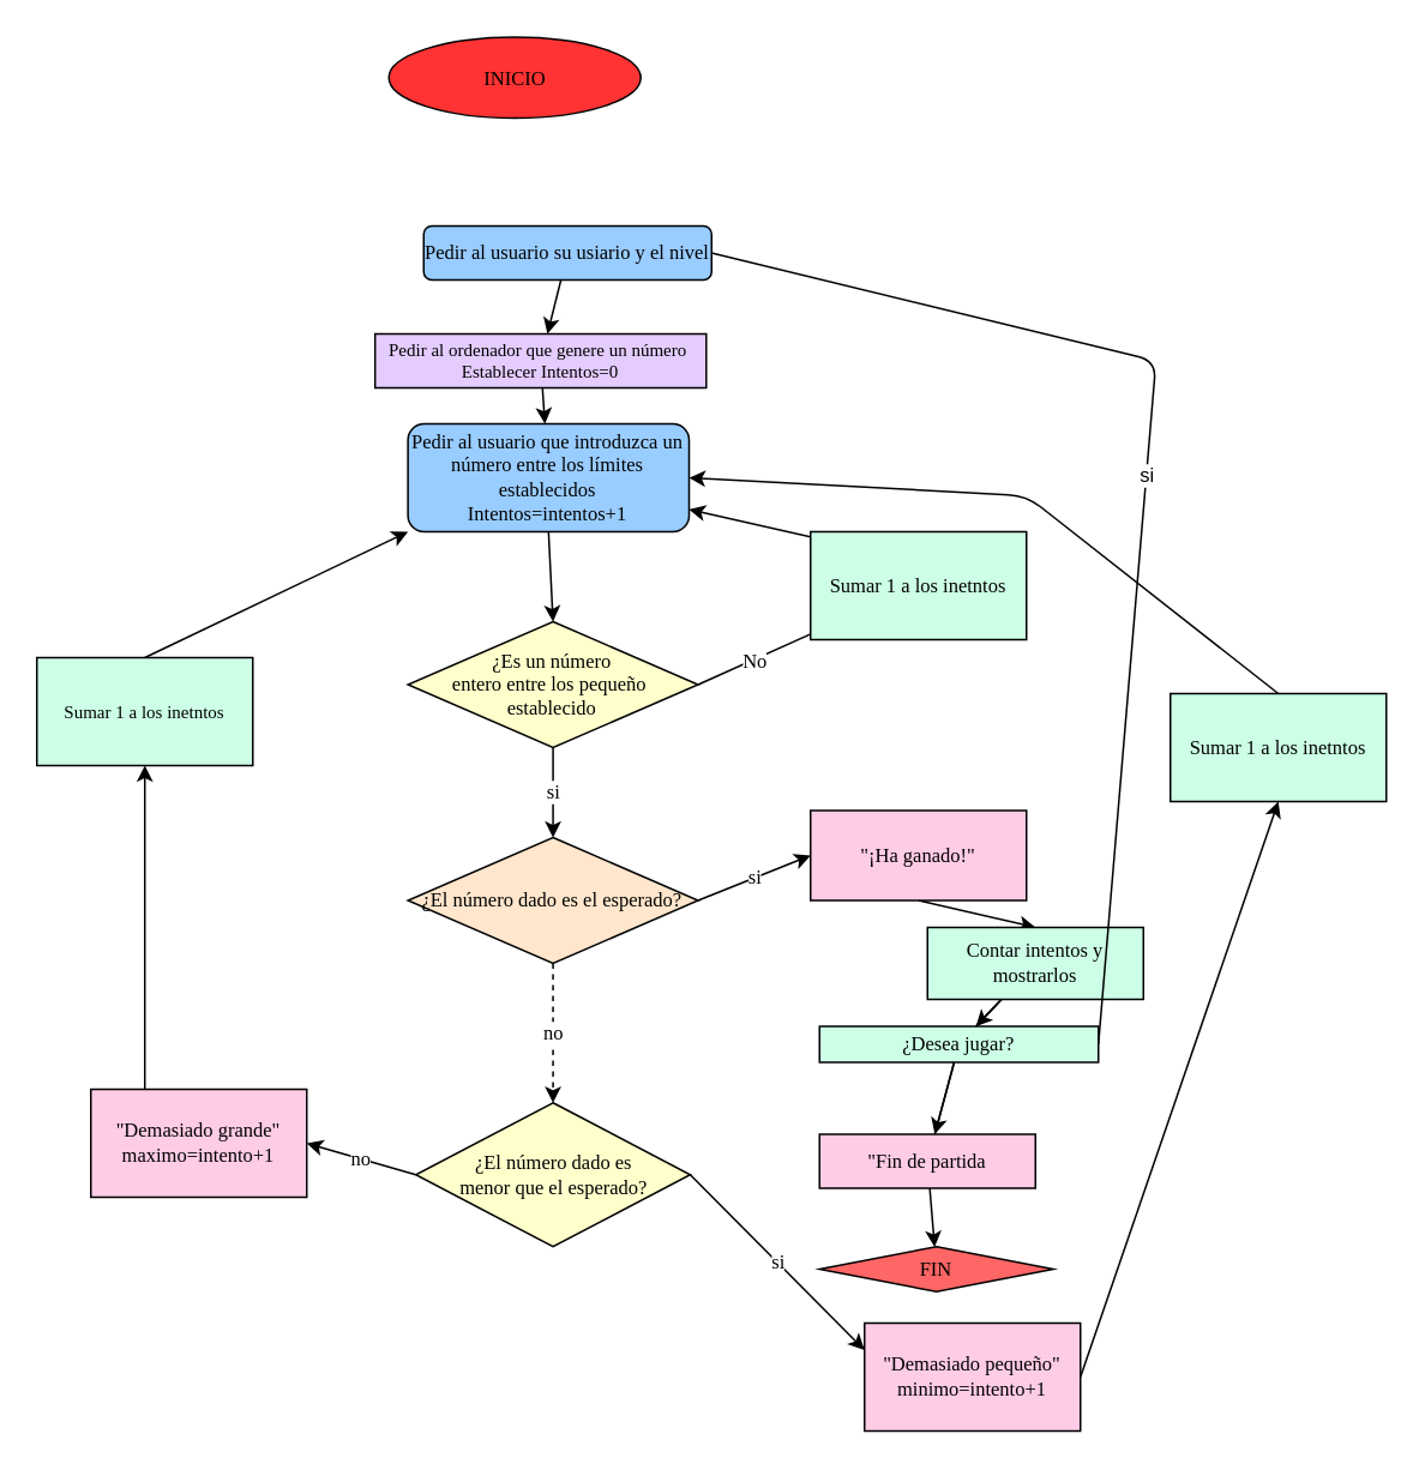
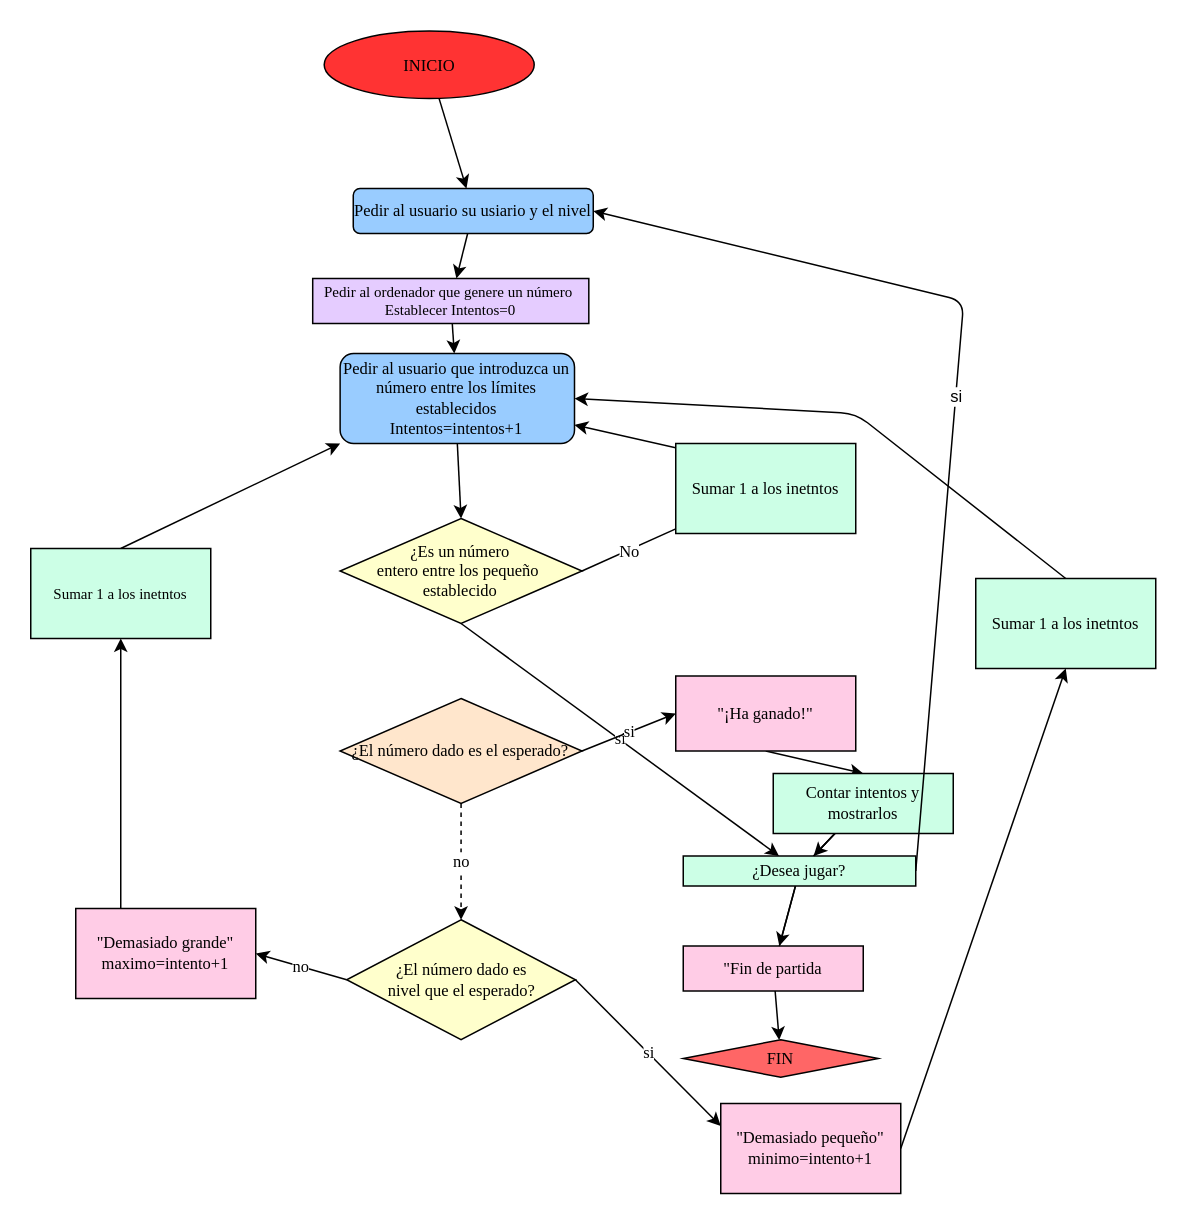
  <mxCell id="0" />
  <mxCell id="1" parent="0" />
- <mxCell id="2" value="si" style="edgeStyle=none;html=1;entryX=0.5;entryY=0;entryDx=0;entryDy=0;exitX=0.5;exitY=1;exitDx=0;exitDy=0;fontSize=11;fontFamily=Times New Roman;" parent="1" source="4" target="5" edge="1"><mxGeometry relative="1" as="geometry"><mxPoint x="305" y="435" as="sourcePoint" /></mxGeometry></mxCell>
+ <mxCell id="2" value="si" style="edgeStyle=none;html=1;exitX=0.5;exitY=1;exitDx=0;exitDy=0;fontSize=11;fontFamily=Times New Roman;" parent="1" source="4" target="40" edge="1"><mxGeometry relative="1" as="geometry"><mxPoint x="305" y="435" as="sourcePoint" /></mxGeometry></mxCell>
  <mxCell id="3" value="Pedir al usuario que introduzca un número entre los límites establecidos&lt;br&gt;Intentos=intentos+1" style="rounded=1;whiteSpace=wrap;html=1;fontSize=11;fontFamily=Times New Roman;fillColor=#99CCFF;" parent="1" vertex="1"><mxGeometry x="226.25" y="235" width="156.25" height="60" as="geometry" /></mxCell>
  <mxCell id="4" value="¿Es un número &lt;br&gt;entero entre los pequeño&amp;nbsp;&lt;br&gt;establecido" style="rhombus;whiteSpace=wrap;html=1;fontSize=11;fontFamily=Times New Roman;fillColor=#FFFFCC;" parent="1" vertex="1"><mxGeometry x="226.25" y="345" width="161.25" height="70" as="geometry" /></mxCell>
  <mxCell id="5" value="¿El número dado es el esperado?" style="rhombus;whiteSpace=wrap;html=1;fontSize=11;fontFamily=Times New Roman;fillColor=#ffe6cc;" parent="1" vertex="1"><mxGeometry x="226.25" y="465" width="161.25" height="70" as="geometry" /></mxCell>
- <mxCell id="6" value="¿El número dado es &lt;br&gt;menor que el esperado?" style="rhombus;whiteSpace=wrap;html=1;fontSize=11;fontFamily=Times New Roman;fillColor=#FFFFCC;" parent="1" vertex="1"><mxGeometry x="230.63" y="612.5" width="152.5" height="80" as="geometry" /></mxCell>
+ <mxCell id="6" value="¿El número dado es &lt;br&gt;nivel que el esperado?" style="rhombus;whiteSpace=wrap;html=1;fontSize=11;fontFamily=Times New Roman;fillColor=#FFFFCC;" parent="1" vertex="1"><mxGeometry x="230.63" y="612.5" width="152.5" height="80" as="geometry" /></mxCell>
  <mxCell id="7" value="&quot;Demasiado grande&quot;&lt;br&gt;maximo=intento+1" style="rounded=0;whiteSpace=wrap;html=1;fontSize=11;fontFamily=Times New Roman;fillColor=#FFCCE6;" parent="1" vertex="1"><mxGeometry x="50" y="605" width="120" height="60" as="geometry" /></mxCell>
  <mxCell id="8" style="edgeStyle=none;html=1;exitX=1;exitY=0.5;exitDx=0;exitDy=0;entryX=0.5;entryY=1;entryDx=0;entryDy=0;fontSize=11;fontFamily=Times New Roman;" parent="1" source="9" target="22" edge="1"><mxGeometry relative="1" as="geometry" /></mxCell>
  <mxCell id="9" value="&quot;Demasiado pequeño&quot;&lt;br&gt;minimo=intento+1" style="rounded=0;whiteSpace=wrap;html=1;fontSize=11;fontFamily=Times New Roman;fillColor=#FFCCE6;" parent="1" vertex="1"><mxGeometry x="480" y="735" width="120" height="60" as="geometry" /></mxCell>
  <mxCell id="10" style="edgeStyle=none;html=1;exitX=0.5;exitY=1;exitDx=0;exitDy=0;entryX=0.5;entryY=0;entryDx=0;entryDy=0;fontSize=11;fontFamily=Times New Roman;" parent="1" source="11" target="21" edge="1"><mxGeometry relative="1" as="geometry"><mxPoint x="510" y="595" as="targetPoint" /></mxGeometry></mxCell>
  <mxCell id="11" value="&quot;¡Ha ganado!&quot;" style="rounded=0;whiteSpace=wrap;html=1;fontSize=11;fontFamily=Times New Roman;fillColor=#FFCCE6;" parent="1" vertex="1"><mxGeometry x="450" y="450" width="120" height="50" as="geometry" /></mxCell>
  <mxCell id="12" value="" style="endArrow=classic;html=1;exitX=0.5;exitY=1;exitDx=0;exitDy=0;entryX=0.5;entryY=0;entryDx=0;entryDy=0;fontSize=11;fontFamily=Times New Roman;" parent="1" source="3" target="4" edge="1"><mxGeometry relative="1" as="geometry"><mxPoint x="430" y="325" as="sourcePoint" /><mxPoint x="530" y="325" as="targetPoint" /></mxGeometry></mxCell>
  <mxCell id="13" value="" style="endArrow=classic;html=1;exitX=1;exitY=0.5;exitDx=0;exitDy=0;startArrow=none;fontSize=11;fontFamily=Times New Roman;" parent="1" source="27" target="3" edge="1"><mxGeometry relative="1" as="geometry"><mxPoint x="430" y="325" as="sourcePoint" /><mxPoint x="470" y="305" as="targetPoint" /><Array as="points" /></mxGeometry></mxCell>
  <mxCell id="14" value="si" style="edgeStyle=none;html=1;exitX=1;exitY=0.5;exitDx=0;exitDy=0;entryX=0;entryY=0.5;entryDx=0;entryDy=0;fontSize=11;fontFamily=Times New Roman;" parent="1" source="5" target="11" edge="1"><mxGeometry relative="1" as="geometry"><mxPoint x="315" y="435" as="sourcePoint" /><mxPoint x="315" y="475" as="targetPoint" /></mxGeometry></mxCell>
  <mxCell id="15" value="si" style="edgeStyle=none;html=1;exitX=1;exitY=0.5;exitDx=0;exitDy=0;entryX=0;entryY=0.25;entryDx=0;entryDy=0;fontSize=11;fontFamily=Times New Roman;" parent="1" source="6" target="9" edge="1"><mxGeometry relative="1" as="geometry"><mxPoint x="315" y="595" as="sourcePoint" /><mxPoint x="315" y="635" as="targetPoint" /><Array as="points" /></mxGeometry></mxCell>
  <mxCell id="16" value="no" style="edgeStyle=none;html=1;exitX=0.5;exitY=1;exitDx=0;exitDy=0;entryX=0.5;entryY=0;entryDx=0;entryDy=0;fontSize=11;fontFamily=Times New Roman;dashed=1;" parent="1" source="5" target="6" edge="1"><mxGeometry relative="1" as="geometry"><mxPoint x="397.5" y="700" as="sourcePoint" /><mxPoint x="461.04" y="792.84" as="targetPoint" /><Array as="points" /></mxGeometry></mxCell>
  <mxCell id="17" value="no" style="edgeStyle=none;html=1;exitX=0;exitY=0.5;exitDx=0;exitDy=0;entryX=1;entryY=0.5;entryDx=0;entryDy=0;fontSize=11;fontFamily=Times New Roman;" parent="1" source="6" target="7" edge="1"><mxGeometry relative="1" as="geometry"><mxPoint x="397.5" y="700" as="sourcePoint" /><mxPoint x="461.04" y="792.84" as="targetPoint" /><Array as="points" /></mxGeometry></mxCell>
  <mxCell id="18" value="" style="edgeStyle=none;html=1;fontFamily=Times New Roman;fontSize=10;startArrow=none;" parent="1" source="36" target="35" edge="1"><mxGeometry relative="1" as="geometry" /></mxCell>
  <mxCell id="19" value="" style="edgeStyle=none;html=1;fontFamily=Times New Roman;fontSize=10;fillColor=#CCFFE6;startArrow=none;" parent="1" source="40" target="36" edge="1"><mxGeometry relative="1" as="geometry" /></mxCell>
  <mxCell id="20" value="" style="edgeStyle=none;html=1;" edge="1" parent="1" source="21" target="40"><mxGeometry relative="1" as="geometry" /></mxCell>
  <mxCell id="21" value="Contar intentos y mostrarlos" style="rounded=0;whiteSpace=wrap;html=1;fontSize=11;fontFamily=Times New Roman;fillColor=#CCFFE6;" parent="1" vertex="1"><mxGeometry x="515" y="515" width="120" height="40" as="geometry" /></mxCell>
  <mxCell id="22" value="Sumar 1 a los inetntos" style="rounded=0;whiteSpace=wrap;html=1;fontSize=11;fontFamily=Times New Roman;fillColor=#CCFFE6;" parent="1" vertex="1"><mxGeometry x="650" y="385" width="120" height="60" as="geometry" /></mxCell>
  <mxCell id="23" style="edgeStyle=none;html=1;exitX=0.25;exitY=0;exitDx=0;exitDy=0;entryX=0.5;entryY=1;entryDx=0;entryDy=0;fontSize=11;fontFamily=Times New Roman;" parent="1" source="7" target="26" edge="1"><mxGeometry relative="1" as="geometry"><mxPoint x="510" y="825" as="sourcePoint" /><mxPoint x="80" y="525" as="targetPoint" /></mxGeometry></mxCell>
  <mxCell id="24" style="edgeStyle=none;html=1;exitX=0.5;exitY=0;exitDx=0;exitDy=0;entryX=1;entryY=0.5;entryDx=0;entryDy=0;fontSize=11;fontFamily=Times New Roman;fillColor=#CCFFE6;" parent="1" source="22" target="3" edge="1"><mxGeometry relative="1" as="geometry"><mxPoint x="510" y="825" as="sourcePoint" /><mxPoint x="390" y="235" as="targetPoint" /><Array as="points"><mxPoint x="570" y="275" /></Array></mxGeometry></mxCell>
  <mxCell id="25" style="edgeStyle=none;html=1;exitX=0.5;exitY=0;exitDx=0;exitDy=0;entryX=0;entryY=1;entryDx=0;entryDy=0;fontSize=11;fontFamily=Times New Roman;" parent="1" source="26" target="3" edge="1"><mxGeometry relative="1" as="geometry"><mxPoint x="80" y="465" as="sourcePoint" /><mxPoint x="730" y="525" as="targetPoint" /></mxGeometry></mxCell>
  <mxCell id="26" value="Sumar 1 a los inetntos" style="rounded=0;whiteSpace=wrap;html=1;fontFamily=Times New Roman;fontSize=10;fillColor=#CCFFE6;" parent="1" vertex="1"><mxGeometry x="20" y="365" width="120" height="60" as="geometry" /></mxCell>
  <mxCell id="27" value="Sumar 1 a los inetntos" style="rounded=0;whiteSpace=wrap;html=1;fontSize=11;fontFamily=Times New Roman;fillColor=#CCFFE6;" parent="1" vertex="1"><mxGeometry x="450" y="295" width="120" height="60" as="geometry" /></mxCell>
  <mxCell id="28" value="" style="endArrow=none;html=1;exitX=1;exitY=0.5;exitDx=0;exitDy=0;fontSize=11;fontFamily=Times New Roman;" parent="1" source="4" target="27" edge="1"><mxGeometry relative="1" as="geometry"><mxPoint x="408.75" y="360" as="sourcePoint" /><mxPoint x="470" y="305" as="targetPoint" /><Array as="points" /></mxGeometry></mxCell>
  <mxCell id="29" value="No" style="edgeLabel;resizable=0;html=1;align=center;verticalAlign=middle;fontSize=11;fontFamily=Times New Roman;" parent="28" connectable="0" vertex="1"><mxGeometry relative="1" as="geometry" /></mxCell>
  <mxCell id="30" value="" style="edgeStyle=none;html=1;fontFamily=Times New Roman;fontSize=10;" parent="1" source="31" target="3" edge="1"><mxGeometry relative="1" as="geometry" /></mxCell>
  <mxCell id="31" value="Pedir al ordenador que genere un número&amp;nbsp;&lt;br&gt;Establecer Intentos=0" style="rounded=0;whiteSpace=wrap;html=1;fontFamily=Times New Roman;fontSize=10;fillColor=#E5CCFF;" parent="1" vertex="1"><mxGeometry x="207.97" y="185" width="184.07" height="30" as="geometry" /></mxCell>
  <mxCell id="32" value="" style="edgeStyle=none;html=1;fontFamily=Times New Roman;fontSize=10;" parent="1" source="33" target="31" edge="1"><mxGeometry relative="1" as="geometry" /></mxCell>
  <mxCell id="33" value="Pedir al usuario su usiario y el nivel" style="rounded=1;whiteSpace=wrap;html=1;fontSize=11;fontFamily=Times New Roman;fillColor=#99CCFF;" parent="1" vertex="1"><mxGeometry x="235.01" y="125" width="160" height="30" as="geometry" /></mxCell>
+ <mxCell id="34" value="" style="edgeStyle=none;html=1;fontFamily=Times New Roman;fontSize=10;startArrow=none;" parent="1" source="38" target="33" edge="1"><mxGeometry relative="1" as="geometry"><mxPoint x="302.5" y="90" as="sourcePoint" /></mxGeometry></mxCell>
  <mxCell id="35" value="FIN" style="rhombus;whiteSpace=wrap;html=1;fontSize=11;fontFamily=Times New Roman;fillColor=#FF6666;" parent="1" vertex="1"><mxGeometry x="455" y="692.5" width="130" height="25" as="geometry" /></mxCell>
  <mxCell id="36" value="&quot;Fin de partida" style="whiteSpace=wrap;html=1;fontSize=11;fontFamily=Times New Roman;rounded=0;fillColor=#FFCCE6;" parent="1" vertex="1"><mxGeometry x="455" y="630" width="120" height="30" as="geometry" /></mxCell>
  <mxCell id="37" value="" style="edgeStyle=none;html=1;fontFamily=Times New Roman;fontSize=10;endArrow=none;startArrow=none;" parent="1" source="40" target="36" edge="1"><mxGeometry relative="1" as="geometry"><mxPoint x="510" y="565" as="sourcePoint" /><mxPoint x="510" y="640" as="targetPoint" /></mxGeometry></mxCell>
  <mxCell id="38" value="INICIO" style="ellipse;whiteSpace=wrap;html=1;fontSize=11;fontFamily=Times New Roman;rounded=1;fillColor=#FF3333;" parent="1" vertex="1"><mxGeometry x="215.63" y="20" width="140" height="45" as="geometry" /></mxCell>
  <mxCell id="39" value="" style="edgeStyle=none;html=1;fontFamily=Times New Roman;fontSize=10;endArrow=none;" edge="1" parent="1" source="21" target="40"><mxGeometry relative="1" as="geometry"><mxPoint x="510" y="555" as="sourcePoint" /><mxPoint x="510" y="620" as="targetPoint" /></mxGeometry></mxCell>
  <mxCell id="40" value="¿Desea jugar?" style="whiteSpace=wrap;html=1;fontSize=11;fontFamily=Times New Roman;fillColor=#CCFFE6;rounded=0;" vertex="1" parent="1"><mxGeometry x="455" y="570" width="155" height="20" as="geometry" /></mxCell>
  <mxCell id="41" value="" style="edgeStyle=none;html=1;fontFamily=Times New Roman;fontSize=10;fillColor=#CCFFE6;endArrow=none;" edge="1" parent="1" source="21" target="40"><mxGeometry relative="1" as="geometry"><mxPoint x="510.833" y="555" as="sourcePoint" /><mxPoint x="514.375" y="640" as="targetPoint" /></mxGeometry></mxCell>
- <mxCell id="42" value="" style="endArrow=none;html=1;exitX=1;exitY=0.5;exitDx=0;exitDy=0;entryX=1;entryY=0.5;entryDx=0;entryDy=0;" edge="1" parent="1" source="40" target="33"><mxGeometry relative="1" as="geometry"><mxPoint x="382" y="590" as="sourcePoint" /><mxPoint x="692" y="70" as="targetPoint" /><Array as="points"><mxPoint x="642" y="200" /></Array></mxGeometry></mxCell>
+ <mxCell id="42" value="" style="endArrow=classic;html=1;exitX=1;exitY=0.5;exitDx=0;exitDy=0;entryX=1;entryY=0.5;entryDx=0;entryDy=0;" edge="1" parent="1" source="40" target="33"><mxGeometry relative="1" as="geometry"><mxPoint x="382" y="590" as="sourcePoint" /><mxPoint x="692" y="70" as="targetPoint" /><Array as="points"><mxPoint x="642" y="200" /></Array></mxGeometry></mxCell>
  <mxCell id="43" value="si" style="edgeLabel;resizable=0;html=1;align=center;verticalAlign=middle;" connectable="0" vertex="1" parent="42"><mxGeometry relative="1" as="geometry" /></mxCell>
